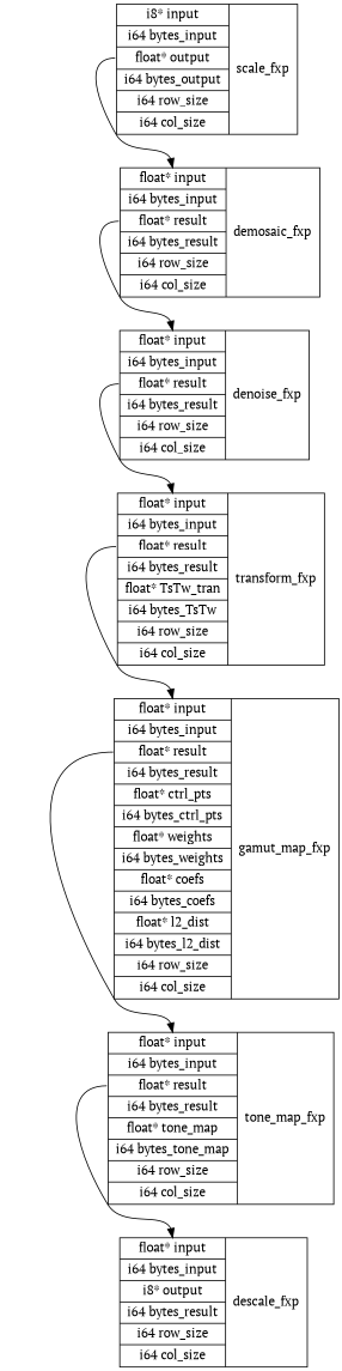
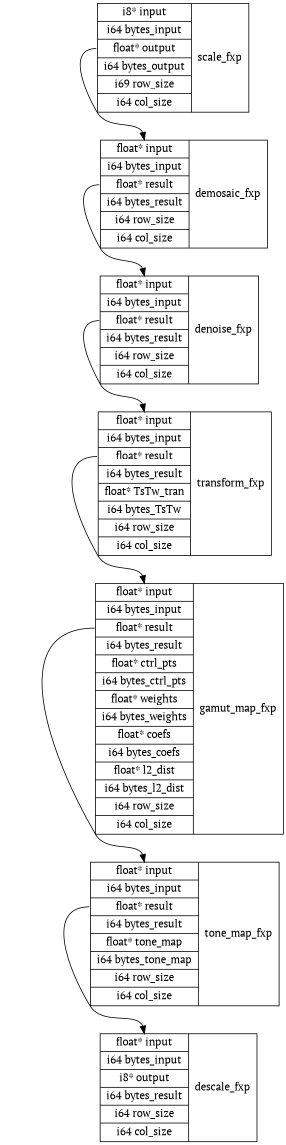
  digraph {
    fontname="PT Serif"
    node [shape=record fontname="PT Serif"]
    edge [headport=i0 tailport=i2 fontname="PT Serif"]
-   n1 [label="{<i0>i8* input|<i1>i64 bytes_input|<i2>float* output|<i3>i64 bytes_output|<i4>i64 row_size|<i5>i64 col_size}|scale_fxp"]
+   n1 [label="{<i0>i8* input|<i1>i64 bytes_input|<i2>float* output|<i3>i64 bytes_output|<i4>i69 row_size|<i5>i64 col_size}|scale_fxp"]
    n2 [label="{<i0>float* input|<i1>i64 bytes_input|<i2>float* result|<i3>i64 bytes_result|<i4>i64 row_size|<i5>i64 col_size}|demosaic_fxp"]
    n3 [label="{<i0>float* input|<i1>i64 bytes_input|<i2>float* result|<i3>i64 bytes_result|<i4>float* TsTw_tran|<i5>i64 bytes_TsTw|<i6>i64 row_size|<i7>i64 col_size}|transform_fxp"]
    n4 [label="{<i0>float* input|<i1>i64 bytes_input|<i2>float* result|<i3>i64 bytes_result|<i4>float* ctrl_pts|<i5>i64 bytes_ctrl_pts|<i6>float* weights|<i7>i64 bytes_weights|<i8>float* coefs|<i9>i64 bytes_coefs|<i10>float* l2_dist|<i11>i64 bytes_l2_dist|<i12>i64 row_size|<i13>i64 col_size}|gamut_map_fxp"]
    n5 [label="{<i0>float* input|<i1>i64 bytes_input|<i2>float* result|<i3>i64 bytes_result|<i4>float* tone_map|<i5>i64 bytes_tone_map|<i6>i64 row_size|<i7>i64 col_size}|tone_map_fxp"]
    n6 [label="{<i0>float* input|<i1>i64 bytes_input|<i2>i8* output|<i3>i64 bytes_result|<i4>i64 row_size|<i5>i64 col_size}|descale_fxp"]
    n7 [label="{<i0>float* input|<i1>i64 bytes_input|<i2>float* result|<i3>i64 bytes_result|<i4>i64 row_size|<i5>i64 col_size}|denoise_fxp"]
    n1 -> n2
    n2 -> n7
    n3 -> n4
    n4 -> n5
    n5 -> n6
    n7 -> n3
  }
